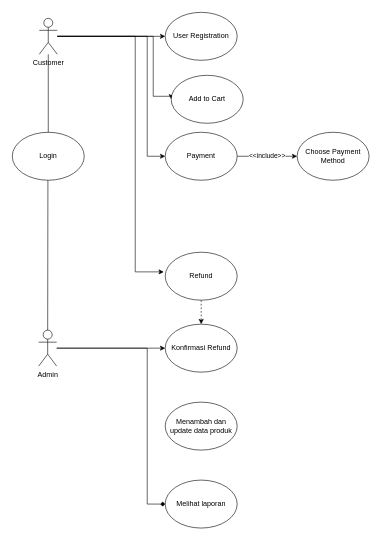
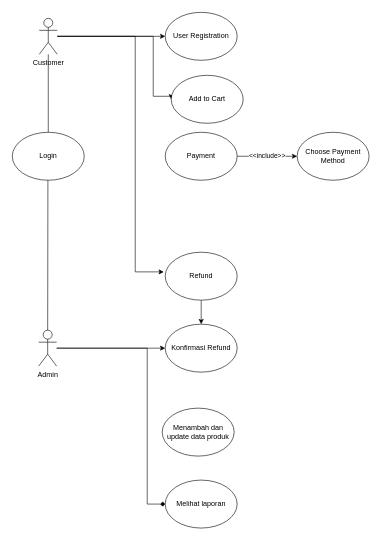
  <mxCell id="0" />
  <mxCell id="1" parent="0" />
  <mxCell id="2" style="edgeStyle=orthogonalEdgeStyle;rounded=0;orthogonalLoop=1;jettySize=auto;html=1;" parent="1" source="6" edge="1"><mxGeometry relative="1" as="geometry"><mxPoint x="275" y="60" as="targetPoint" /></mxGeometry></mxCell>
  <mxCell id="3" style="edgeStyle=orthogonalEdgeStyle;rounded=0;orthogonalLoop=1;jettySize=auto;html=1;entryX=0;entryY=0.5;entryDx=0;entryDy=0;" parent="1" source="6" target="8" edge="1"><mxGeometry relative="1" as="geometry"><Array as="points"><mxPoint x="255" y="60" /><mxPoint x="255" y="160" /></Array></mxGeometry></mxCell>
- <mxCell id="4" style="edgeStyle=orthogonalEdgeStyle;rounded=0;orthogonalLoop=1;jettySize=auto;html=1;entryX=0;entryY=0.5;entryDx=0;entryDy=0;" parent="1" source="6" target="12" edge="1"><mxGeometry relative="1" as="geometry"><mxPoint x="215" y="220" as="targetPoint" /><Array as="points"><mxPoint x="245" y="60" /><mxPoint x="245" y="260" /></Array></mxGeometry></mxCell>
  <mxCell id="5" style="edgeStyle=orthogonalEdgeStyle;rounded=0;orthogonalLoop=1;jettySize=auto;html=1;entryX=-0.02;entryY=0.41;entryDx=0;entryDy=0;entryPerimeter=0;" parent="1" source="6" target="10" edge="1"><mxGeometry relative="1" as="geometry"><Array as="points"><mxPoint x="225" y="60" /><mxPoint x="225" y="453" /></Array></mxGeometry></mxCell>
  <mxCell id="6" value="Customer" style="shape=umlActor;verticalLabelPosition=bottom;verticalAlign=top;html=1;outlineConnect=0;" parent="1" vertex="1"><mxGeometry x="65" y="30" width="30" height="60" as="geometry" /></mxCell>
  <mxCell id="7" value="User Registration" style="ellipse;whiteSpace=wrap;html=1;" parent="1" vertex="1"><mxGeometry x="275" y="20" width="120" height="80" as="geometry" /></mxCell>
  <mxCell id="8" value="Add to Cart" style="ellipse;whiteSpace=wrap;html=1;" parent="1" vertex="1"><mxGeometry x="285" y="125" width="120" height="80" as="geometry" /></mxCell>
- <mxCell id="9" value="" style="edgeStyle=orthogonalEdgeStyle;rounded=0;orthogonalLoop=1;jettySize=auto;html=1;dashed=1;" edge="1" parent="1" source="10" target="20"><mxGeometry relative="1" as="geometry" /></mxCell>
+ <mxCell id="9" value="" style="edgeStyle=orthogonalEdgeStyle;rounded=0;orthogonalLoop=1;jettySize=auto;html=1;" edge="1" parent="1" source="10" target="20"><mxGeometry relative="1" as="geometry" /></mxCell>
  <mxCell id="10" value="Refund" style="ellipse;whiteSpace=wrap;html=1;" parent="1" vertex="1"><mxGeometry x="275" y="420" width="120" height="80" as="geometry" /></mxCell>
  <mxCell id="11" value="&amp;lt;&amp;lt;include&amp;gt;&amp;gt;" style="edgeStyle=orthogonalEdgeStyle;rounded=0;orthogonalLoop=1;jettySize=auto;html=1;" parent="1" source="12" target="13" edge="1"><mxGeometry relative="1" as="geometry" /></mxCell>
  <mxCell id="12" value="Payment" style="ellipse;whiteSpace=wrap;html=1;" parent="1" vertex="1"><mxGeometry x="275" y="220" width="120" height="80" as="geometry" /></mxCell>
  <mxCell id="13" value="Choose Payment Method" style="ellipse;whiteSpace=wrap;html=1;" parent="1" vertex="1"><mxGeometry x="495" y="220" width="120" height="80" as="geometry" /></mxCell>
  <mxCell id="14" style="edgeStyle=orthogonalEdgeStyle;rounded=0;orthogonalLoop=1;jettySize=auto;html=1;entryX=0;entryY=0.5;entryDx=0;entryDy=0;" edge="1" parent="1" source="16" target="20"><mxGeometry relative="1" as="geometry" /></mxCell>
  <mxCell id="15" style="edgeStyle=orthogonalEdgeStyle;rounded=0;orthogonalLoop=1;jettySize=auto;html=1;entryX=0;entryY=0.5;entryDx=0;entryDy=0;endArrow=diamond;" edge="1" parent="1" source="16" target="22"><mxGeometry relative="1" as="geometry"><Array as="points"><mxPoint x="245" y="580" /><mxPoint x="245" y="840" /></Array></mxGeometry></mxCell>
  <mxCell id="16" value="Admin" style="shape=umlActor;verticalLabelPosition=bottom;verticalAlign=top;html=1;outlineConnect=0;" parent="1" vertex="1"><mxGeometry x="64" y="550" width="30" height="60" as="geometry" /></mxCell>
  <mxCell id="17" value="Login" style="ellipse;whiteSpace=wrap;html=1;" parent="1" vertex="1"><mxGeometry x="20" y="220" width="120" height="80" as="geometry" /></mxCell>
  <mxCell id="18" value="" style="endArrow=none;html=1;rounded=0;exitX=0.5;exitY=0;exitDx=0;exitDy=0;" parent="1" source="17" target="6" edge="1"><mxGeometry width="50" height="50" relative="1" as="geometry"><mxPoint x="80" y="210" as="sourcePoint" /><mxPoint x="115" y="410" as="targetPoint" /></mxGeometry></mxCell>
  <mxCell id="19" value="" style="endArrow=none;html=1;rounded=0;exitX=0.5;exitY=0;exitDx=0;exitDy=0;exitPerimeter=0;" parent="1" source="16" edge="1"><mxGeometry width="50" height="50" relative="1" as="geometry"><mxPoint x="79.41" y="430" as="sourcePoint" /><mxPoint x="79.41" y="300" as="targetPoint" /></mxGeometry></mxCell>
  <mxCell id="20" value="Konfirmasi Refund" style="ellipse;whiteSpace=wrap;html=1;" vertex="1" parent="1"><mxGeometry x="275" y="540" width="120" height="80" as="geometry" /></mxCell>
- <mxCell id="21" value="Menambah dan update data produk" style="ellipse;whiteSpace=wrap;html=1;" vertex="1" parent="1"><mxGeometry x="275" y="670" width="120" height="80" as="geometry" /></mxCell>
+ <mxCell id="21" value="Menambah dan update data produk" style="ellipse;whiteSpace=wrap;html=1;" vertex="1" parent="1"><mxGeometry x="270" y="680" width="120" height="80" as="geometry" /></mxCell>
  <mxCell id="22" value="Melihat laporan" style="ellipse;whiteSpace=wrap;html=1;" vertex="1" parent="1"><mxGeometry x="275" y="800" width="120" height="80" as="geometry" /></mxCell>
